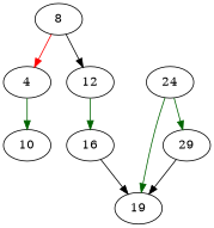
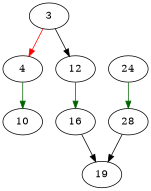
  strict digraph {
    edge [color=darkgreen]
    4 [entry=true]
    10
-   8
+   8 [label=3]
    12
    16
    n6 [label=19]
    24
-   28 [label=29]
+   28
    4 -> 10 [cond=true]
    8 -> 4 [color=red cond=false]
    8 -> 12 [color=""]
    12 -> 16 [cond=true]
    16 -> n6 [color=""]
-   24 -> n6 [cond=true]
    24 -> 28 [cond=false]
    28 -> n6 [color=""]
  }
